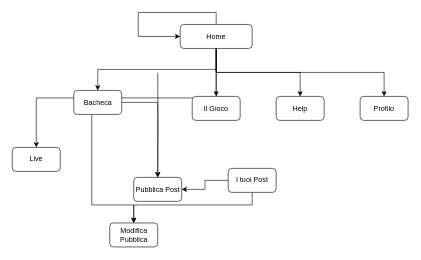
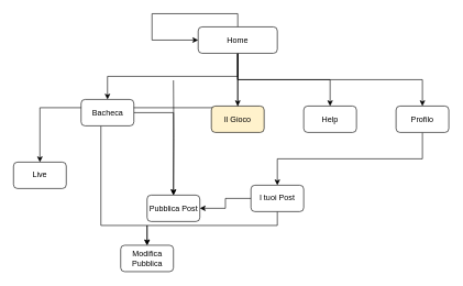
  <mxCell id="0" />
  <mxCell id="1" parent="0" />
  <mxCell id="2" value="Help" style="rounded=1;whiteSpace=wrap;html=1;" vertex="1" parent="1"><mxGeometry x="460" y="160" width="80" height="40" as="geometry" /></mxCell>
  <mxCell id="3" style="edgeStyle=orthogonalEdgeStyle;rounded=0;orthogonalLoop=1;jettySize=auto;html=1;exitX=0.5;exitY=0;exitDx=0;exitDy=0;entryX=0;entryY=0.5;entryDx=0;entryDy=0;" edge="1" parent="1" source="9" target="9"><mxGeometry relative="1" as="geometry"><mxPoint x="290" y="60" as="targetPoint" /><Array as="points"><mxPoint x="360" y="20" /><mxPoint x="230" y="20" /><mxPoint x="230" y="60" /></Array></mxGeometry></mxCell>
  <mxCell id="4" style="edgeStyle=orthogonalEdgeStyle;rounded=0;orthogonalLoop=1;jettySize=auto;html=1;exitX=0.5;exitY=1;exitDx=0;exitDy=0;entryX=0.5;entryY=0;entryDx=0;entryDy=0;" edge="1" parent="1" source="9" target="10"><mxGeometry relative="1" as="geometry" /></mxCell>
  <mxCell id="5" style="edgeStyle=orthogonalEdgeStyle;rounded=0;orthogonalLoop=1;jettySize=auto;html=1;exitX=0.5;exitY=1;exitDx=0;exitDy=0;entryX=0.5;entryY=0;entryDx=0;entryDy=0;" edge="1" parent="1" source="9" target="2"><mxGeometry relative="1" as="geometry" /></mxCell>
  <mxCell id="6" style="edgeStyle=orthogonalEdgeStyle;rounded=0;orthogonalLoop=1;jettySize=auto;html=1;exitX=0.5;exitY=1;exitDx=0;exitDy=0;" edge="1" parent="1" source="9" target="12"><mxGeometry relative="1" as="geometry" /></mxCell>
  <mxCell id="7" style="edgeStyle=orthogonalEdgeStyle;rounded=0;orthogonalLoop=1;jettySize=auto;html=1;exitX=0.5;exitY=1;exitDx=0;exitDy=0;entryX=0.5;entryY=0;entryDx=0;entryDy=0;" edge="1" parent="1" source="9" target="16"><mxGeometry relative="1" as="geometry" /></mxCell>
  <mxCell id="8" style="edgeStyle=orthogonalEdgeStyle;rounded=0;orthogonalLoop=1;jettySize=auto;html=1;exitX=0.5;exitY=1;exitDx=0;exitDy=0;entryX=0.5;entryY=0;entryDx=0;entryDy=0;" edge="1" parent="1" source="9" target="13"><mxGeometry relative="1" as="geometry" /></mxCell>
  <mxCell id="9" value="Home" style="rounded=1;whiteSpace=wrap;html=1;" vertex="1" parent="1"><mxGeometry x="300" y="40" width="120" height="40" as="geometry" /></mxCell>
- <mxCell id="10" value="Il Gioco" style="rounded=1;whiteSpace=wrap;html=1;" vertex="1" parent="1"><mxGeometry x="320" y="160" width="80" height="40" as="geometry" /></mxCell>
+ <mxCell id="10" value="Il Gioco" style="rounded=1;whiteSpace=wrap;html=1;fillColor=#fff2cc;" vertex="1" parent="1"><mxGeometry x="320" y="160" width="80" height="40" as="geometry" /></mxCell>
+ <mxCell id="11" style="edgeStyle=orthogonalEdgeStyle;rounded=0;orthogonalLoop=1;jettySize=auto;html=1;exitX=0.5;exitY=1;exitDx=0;exitDy=0;" edge="1" parent="1" source="12" target="22"><mxGeometry relative="1" as="geometry" /></mxCell>
  <mxCell id="12" value="Profilo" style="rounded=1;whiteSpace=wrap;html=1;" vertex="1" parent="1"><mxGeometry x="600" y="160" width="80" height="40" as="geometry" /></mxCell>
  <mxCell id="13" value="Live" style="rounded=1;whiteSpace=wrap;html=1;" vertex="1" parent="1"><mxGeometry x="20" y="245" width="80" height="40" as="geometry" /></mxCell>
  <mxCell id="14" value="" style="edgeStyle=orthogonalEdgeStyle;rounded=0;orthogonalLoop=1;jettySize=auto;html=1;" edge="1" parent="1" source="16" target="19"><mxGeometry relative="1" as="geometry"><Array as="points"><mxPoint x="152.5" y="341" /><mxPoint x="222.5" y="341" /></Array></mxGeometry></mxCell>
  <mxCell id="15" value="" style="edgeStyle=orthogonalEdgeStyle;rounded=0;orthogonalLoop=1;jettySize=auto;html=1;" edge="1" parent="1" source="16" target="18"><mxGeometry relative="1" as="geometry" /></mxCell>
  <mxCell id="16" value="Bacheca" style="rounded=1;whiteSpace=wrap;html=1;" vertex="1" parent="1"><mxGeometry x="122.5" y="150" width="80" height="40" as="geometry" /></mxCell>
  <mxCell id="17" style="edgeStyle=orthogonalEdgeStyle;rounded=0;orthogonalLoop=1;jettySize=auto;html=1;exitX=0.5;exitY=0;exitDx=0;exitDy=0;entryX=0.5;entryY=0;entryDx=0;entryDy=0;" edge="1" parent="1" target="18"><mxGeometry relative="1" as="geometry"><mxPoint x="262.5" y="121" as="sourcePoint" /></mxGeometry></mxCell>
  <mxCell id="18" value="&lt;div&gt;Pubblica Post&lt;/div&gt;" style="rounded=1;whiteSpace=wrap;html=1;spacingTop=1;" vertex="1" parent="1"><mxGeometry x="222.5" y="295" width="80" height="40" as="geometry" /></mxCell>
  <mxCell id="19" value="&lt;div&gt;Modifica Pubblica&lt;/div&gt;" style="rounded=1;whiteSpace=wrap;html=1;" vertex="1" parent="1"><mxGeometry x="182.5" y="371" width="80" height="40" as="geometry" /></mxCell>
  <mxCell id="20" style="edgeStyle=orthogonalEdgeStyle;rounded=0;orthogonalLoop=1;jettySize=auto;html=1;exitX=0.5;exitY=1;exitDx=0;exitDy=0;entryX=0.5;entryY=0;entryDx=0;entryDy=0;" edge="1" parent="1" source="22" target="19"><mxGeometry relative="1" as="geometry"><mxPoint x="222.5" y="361" as="targetPoint" /><Array as="points"><mxPoint x="420.5" y="341" /><mxPoint x="222.5" y="341" /></Array></mxGeometry></mxCell>
  <mxCell id="21" style="edgeStyle=orthogonalEdgeStyle;rounded=0;orthogonalLoop=1;jettySize=auto;html=1;exitX=0;exitY=0.5;exitDx=0;exitDy=0;entryX=1;entryY=0.5;entryDx=0;entryDy=0;" edge="1" parent="1" source="22" target="18"><mxGeometry relative="1" as="geometry" /></mxCell>
  <mxCell id="22" value="&lt;div&gt;I tuoi Post&lt;/div&gt;" style="rounded=1;whiteSpace=wrap;html=1;" vertex="1" parent="1"><mxGeometry x="380" y="280" width="80" height="40" as="geometry" /></mxCell>
